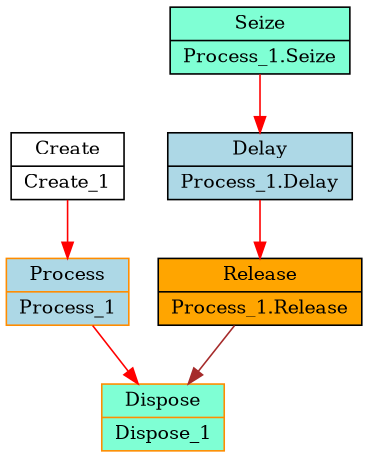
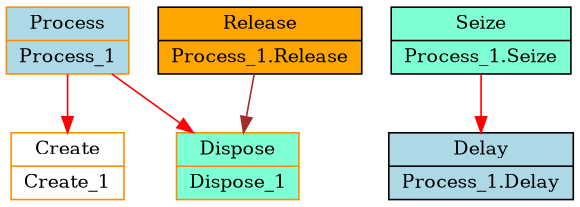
  digraph {
    node [color=darkorange fillcolor=lightblue fontcolor=black fontsize=12 shape=record style=filled]
    edge [color=red]
-   n1 [color=black fillcolor=white label="{Create|Create_1}"]
+   n1 [fillcolor=white label="{Create|Create_1}"]
    n2 [label="{Process|Process_1}"]
    n3 [color=black fillcolor=aquamarine label="{Seize|Process_1.Seize}"]
    n4 [color=black label="{Delay|Process_1.Delay}"]
    n5 [color=black fillcolor=orange label="{Release|Process_1.Release}"]
    n6 [fillcolor=aquamarine label="{Dispose|Dispose_1}"]
    subgraph sub_1 {
      n1
      n2
      n3
      n4
      n5
      n6
    }
-   n1 -> n2
+   n2 -> n1
    n2 -> n6
    n3 -> n4
-   n4 -> n5
    n5 -> n6 [color=brown]
  }
